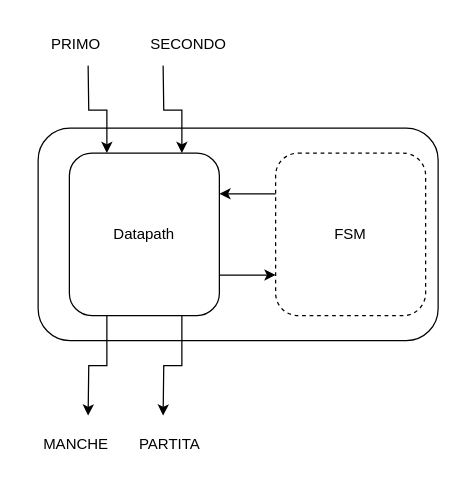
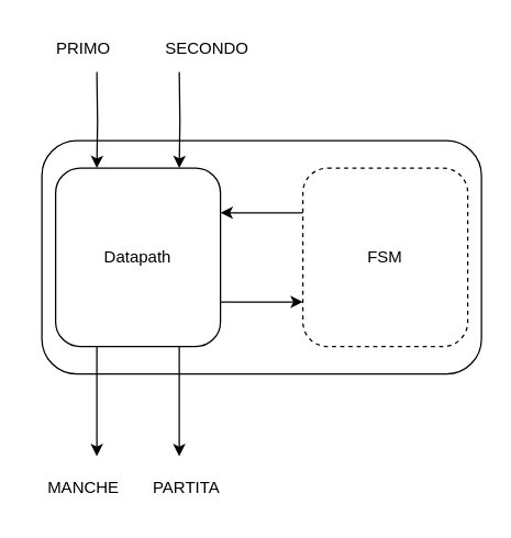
  <mxCell id="0" />
  <mxCell id="1" parent="0" />
  <mxCell id="2" value="" style="rounded=1;whiteSpace=wrap;html=1;fillColor=none;" vertex="1" parent="1"><mxGeometry x="30" y="102" width="320" height="170" as="geometry" /></mxCell>
  <mxCell id="3" style="edgeStyle=orthogonalEdgeStyle;rounded=0;orthogonalLoop=1;jettySize=auto;html=1;exitX=1;exitY=0.75;exitDx=0;exitDy=0;entryX=0;entryY=0.75;entryDx=0;entryDy=0;" edge="1" parent="1" source="8" target="10"><mxGeometry relative="1" as="geometry" /></mxCell>
  <mxCell id="4" style="edgeStyle=orthogonalEdgeStyle;rounded=0;orthogonalLoop=1;jettySize=auto;html=1;exitX=0.25;exitY=0;exitDx=0;exitDy=0;entryX=0.25;entryY=0;entryDx=0;entryDy=0;" edge="1" parent="1" target="8"><mxGeometry relative="1" as="geometry"><mxPoint x="70" y="52" as="sourcePoint" /></mxGeometry></mxCell>
  <mxCell id="5" style="edgeStyle=orthogonalEdgeStyle;rounded=0;orthogonalLoop=1;jettySize=auto;html=1;exitX=0.75;exitY=0;exitDx=0;exitDy=0;entryX=0.75;entryY=0;entryDx=0;entryDy=0;" edge="1" parent="1" target="8"><mxGeometry relative="1" as="geometry"><mxPoint x="130" y="52" as="sourcePoint" /></mxGeometry></mxCell>
  <mxCell id="6" style="edgeStyle=orthogonalEdgeStyle;rounded=0;orthogonalLoop=1;jettySize=auto;html=1;exitX=0.75;exitY=1;exitDx=0;exitDy=0;" edge="1" parent="1" source="8"><mxGeometry relative="1" as="geometry"><mxPoint x="130" y="332" as="targetPoint" /></mxGeometry></mxCell>
  <mxCell id="7" style="edgeStyle=orthogonalEdgeStyle;rounded=0;orthogonalLoop=1;jettySize=auto;html=1;exitX=0.25;exitY=1;exitDx=0;exitDy=0;" edge="1" parent="1" source="8"><mxGeometry relative="1" as="geometry"><mxPoint x="70" y="332" as="targetPoint" /></mxGeometry></mxCell>
- <mxCell id="8" value="Datapath" style="rounded=1;whiteSpace=wrap;html=1;fillColor=none;" vertex="1" parent="1"><mxGeometry x="55" y="122" width="120" height="130" as="geometry" /></mxCell>
+ <mxCell id="8" value="Datapath" style="rounded=1;whiteSpace=wrap;html=1;fillColor=none;" vertex="1" parent="1"><mxGeometry x="40" y="122" width="120" height="130" as="geometry" /></mxCell>
  <mxCell id="9" style="edgeStyle=orthogonalEdgeStyle;rounded=0;orthogonalLoop=1;jettySize=auto;html=1;exitX=0;exitY=0.25;exitDx=0;exitDy=0;entryX=1;entryY=0.25;entryDx=0;entryDy=0;" edge="1" parent="1" source="10" target="8"><mxGeometry relative="1" as="geometry" /></mxCell>
  <mxCell id="10" value="FSM" style="rounded=1;whiteSpace=wrap;html=1;fillColor=none;dashed=1;" vertex="1" parent="1"><mxGeometry x="220" y="122" width="120" height="130" as="geometry" /></mxCell>
  <mxCell id="11" value="MANCHE" style="text;html=1;align=center;verticalAlign=middle;resizable=0;points=[];autosize=1;strokeColor=none;fillColor=none;" vertex="1" parent="1"><mxGeometry x="20" y="340" width="80" height="30" as="geometry" /></mxCell>
  <mxCell id="12" value="PARTITA" style="text;html=1;align=center;verticalAlign=middle;resizable=0;points=[];autosize=1;strokeColor=none;fillColor=none;" vertex="1" parent="1"><mxGeometry x="100" y="340" width="70" height="30" as="geometry" /></mxCell>
  <mxCell id="13" value="PRIMO" style="text;html=1;align=center;verticalAlign=middle;resizable=0;points=[];autosize=1;strokeColor=none;fillColor=none;" vertex="1" parent="1"><mxGeometry x="30" y="20" width="60" height="30" as="geometry" /></mxCell>
  <mxCell id="14" value="SECONDO" style="text;html=1;align=center;verticalAlign=middle;resizable=0;points=[];autosize=1;strokeColor=none;fillColor=none;" vertex="1" parent="1"><mxGeometry x="110" y="20" width="80" height="30" as="geometry" /></mxCell>
